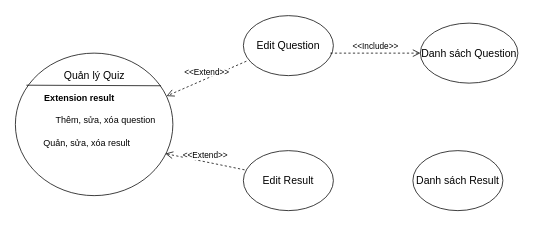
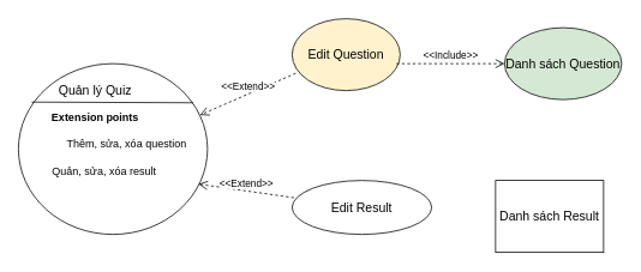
  <mxCell id="0" />
  <mxCell id="1" parent="0" />
  <mxCell id="2" value="" style="ellipse;whiteSpace=wrap;html=1;" vertex="1" parent="1"><mxGeometry x="20" y="70" width="210" height="190" as="geometry" /></mxCell>
  <mxCell id="3" value="" style="endArrow=none;html=1;exitX=0.07;exitY=0.225;exitDx=0;exitDy=0;exitPerimeter=0;entryX=0.924;entryY=0.229;entryDx=0;entryDy=0;entryPerimeter=0;" edge="1" parent="1" source="2" target="2"><mxGeometry width="50" height="50" relative="1" as="geometry"><mxPoint x="300" y="200" as="sourcePoint" /><mxPoint x="350" y="150" as="targetPoint" /></mxGeometry></mxCell>
- <mxCell id="4" value="&lt;font style=&quot;font-size: 14px&quot;&gt;Quản lý Quiz&lt;/font&gt;" style="text;html=1;align=center;verticalAlign=middle;resizable=0;points=[];autosize=1;strokeColor=none;fillColor=none;" vertex="1" parent="1"><mxGeometry x="75" y="90" width="100" height="20" as="geometry" /></mxCell>
+ <mxCell id="4" value="&lt;font style=&quot;font-size: 14px&quot;&gt;Quản lý Quiz&lt;/font&gt;" style="text;html=1;align=center;verticalAlign=middle;resizable=0;points=[];autosize=1;strokeColor=none;fillColor=none;" vertex="1" parent="1"><mxGeometry x="55" y="90" width="100" height="20" as="geometry" /></mxCell>
  <mxCell id="5" value="Thêm, sửa, xóa question" style="text;html=1;align=center;verticalAlign=middle;resizable=0;points=[];autosize=1;strokeColor=none;fillColor=none;" vertex="1" parent="1"><mxGeometry x="65" y="150" width="150" height="20" as="geometry" /></mxCell>
- <mxCell id="6" value="&lt;b&gt;Extension result&lt;/b&gt;" style="text;html=1;align=center;verticalAlign=middle;resizable=0;points=[];autosize=1;strokeColor=none;fillColor=none;" vertex="1" parent="1"><mxGeometry x="50" y="120" width="110" height="20" as="geometry" /></mxCell>
+ <mxCell id="6" value="&lt;b&gt;Extension points&lt;/b&gt;" style="text;html=1;align=center;verticalAlign=middle;resizable=0;points=[];autosize=1;strokeColor=none;fillColor=none;" vertex="1" parent="1"><mxGeometry x="50" y="120" width="110" height="20" as="geometry" /></mxCell>
  <mxCell id="7" value="Quản, sửa, xóa result" style="text;html=1;align=center;verticalAlign=middle;resizable=0;points=[];autosize=1;strokeColor=none;fillColor=none;" vertex="1" parent="1"><mxGeometry x="50" y="180" width="130" height="20" as="geometry" /></mxCell>
- <mxCell id="8" value="&lt;font style=&quot;font-size: 14px&quot;&gt;Edit Question&lt;/font&gt;" style="ellipse;whiteSpace=wrap;html=1;" vertex="1" parent="1"><mxGeometry x="324" y="20" width="120" height="80" as="geometry" /></mxCell>
- <mxCell id="9" value="&lt;font style=&quot;font-size: 14px&quot;&gt;Edit Result&lt;/font&gt;" style="ellipse;whiteSpace=wrap;html=1;" vertex="1" parent="1"><mxGeometry x="324" y="200" width="120" height="80" as="geometry" /></mxCell>
- <mxCell id="10" value="&lt;font style=&quot;font-size: 14px&quot;&gt;Danh sách Question&lt;/font&gt;" style="ellipse;whiteSpace=wrap;html=1;" vertex="1" parent="1"><mxGeometry x="560" y="30" width="130" height="80" as="geometry" /></mxCell>
- <mxCell id="11" value="&lt;font style=&quot;font-size: 14px&quot;&gt;Danh sách Result&lt;/font&gt;" style="ellipse;whiteSpace=wrap;html=1;" vertex="1" parent="1"><mxGeometry x="550" y="200" width="120" height="80" as="geometry" /></mxCell>
+ <mxCell id="8" value="&lt;font style=&quot;font-size: 14px&quot;&gt;Edit Question&lt;/font&gt;" style="ellipse;whiteSpace=wrap;html=1;fillColor=#fff2cc;" vertex="1" parent="1"><mxGeometry x="324" y="20" width="120" height="80" as="geometry" /></mxCell>
+ <mxCell id="9" value="&lt;font style=&quot;font-size: 14px&quot;&gt;Edit Result&lt;/font&gt;" style="ellipse;whiteSpace=wrap;html=1;" vertex="1" parent="1"><mxGeometry x="324" y="200" width="155" height="60" as="geometry" /></mxCell>
+ <mxCell id="10" value="&lt;font style=&quot;font-size: 14px&quot;&gt;Danh sách Question&lt;/font&gt;" style="ellipse;whiteSpace=wrap;html=1;fillColor=#d5e8d4;" vertex="1" parent="1"><mxGeometry x="560" y="30" width="130" height="80" as="geometry" /></mxCell>
+ <mxCell id="11" value="&lt;font style=&quot;font-size: 14px&quot;&gt;Danh sách Result&lt;/font&gt;" style="whiteSpace=wrap;html=1;rounded=0;" vertex="1" parent="1"><mxGeometry x="550" y="200" width="120" height="80" as="geometry" /></mxCell>
  <mxCell id="12" value="&amp;lt;&amp;lt;Extend&amp;gt;&amp;gt;" style="html=1;verticalAlign=bottom;endArrow=open;dashed=1;endSize=8;exitX=0.033;exitY=0.76;exitDx=0;exitDy=0;exitPerimeter=0;entryX=0.96;entryY=0.301;entryDx=0;entryDy=0;entryPerimeter=0;" edge="1" parent="1" source="8" target="2"><mxGeometry relative="1" as="geometry"><mxPoint x="360" y="160" as="sourcePoint" /><mxPoint x="280" y="160" as="targetPoint" /></mxGeometry></mxCell>
  <mxCell id="13" value="&amp;lt;&amp;lt;Extend&amp;gt;&amp;gt;" style="html=1;verticalAlign=bottom;endArrow=open;dashed=1;endSize=8;exitX=0.013;exitY=0.32;exitDx=0;exitDy=0;exitPerimeter=0;" edge="1" parent="1" source="9"><mxGeometry relative="1" as="geometry"><mxPoint x="337.96" y="90.8" as="sourcePoint" /><mxPoint x="220" y="204" as="targetPoint" /></mxGeometry></mxCell>
  <mxCell id="14" value="&amp;lt;&amp;lt;Include&amp;gt;&amp;gt;" style="html=1;verticalAlign=bottom;endArrow=open;dashed=1;endSize=8;entryX=0;entryY=0.5;entryDx=0;entryDy=0;" edge="1" parent="1" target="10"><mxGeometry relative="1" as="geometry"><mxPoint x="440" y="70" as="sourcePoint" /><mxPoint x="280" y="160" as="targetPoint" /></mxGeometry></mxCell>
